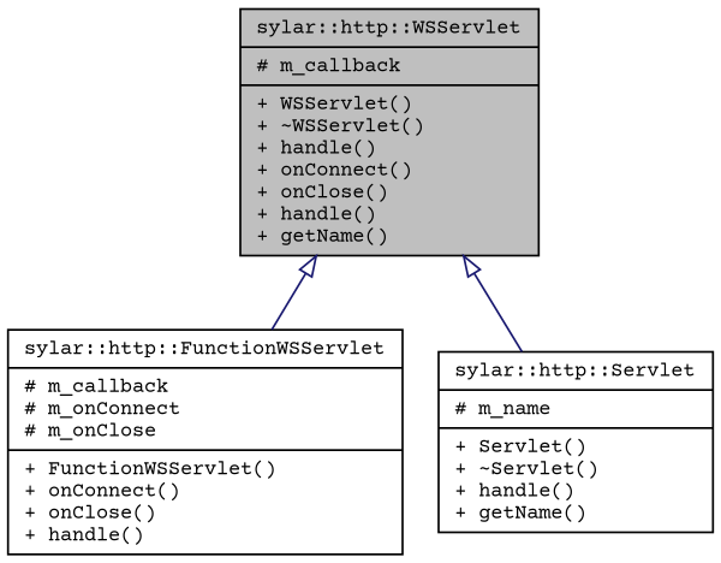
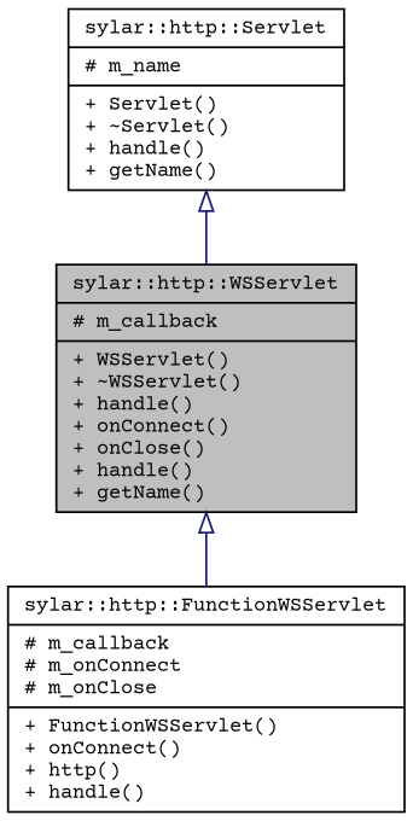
  digraph {
    fontname="Courier Prime"
    node [color=black fillcolor=white fontname="Courier Prime" fontsize=10 shape=record style=filled]
    edge [arrowtail=onormal color=midnightblue dir=back fontname="Courier Prime" fontsize=10 labelfontname=Helvetica labelfontsize=10 style=solid]
    n1 [fillcolor=grey75 fontcolor=black height=0.2 label="{sylar::http::WSServlet\n|# m_callback\l|+ WSServlet()\l+ ~WSServlet()\l+ handle()\l+ onConnect()\l+ onClose()\l+ handle()\l+ getName()\l}" width=0.4]
-   n2 [height=0.2 label="{sylar::http::FunctionWSServlet\n|# m_callback\l# m_onConnect\l# m_onClose\l|+ FunctionWSServlet()\l+ onConnect()\l+ onClose()\l+ handle()\l}" width=0.4]
+   n2 [height=0.2 label="{sylar::http::FunctionWSServlet\n|# m_callback\l# m_onConnect\l# m_onClose\l|+ FunctionWSServlet()\l+ onConnect()\l+ http()\l+ handle()\l}" width=0.4]
    n3 [height=0.2 label="{sylar::http::Servlet\n|# m_name\l|+ Servlet()\l+ ~Servlet()\l+ handle()\l+ getName()\l}" width=0.4]
    n1 -> n2
-   n1 -> n3
+   n3 -> n1
  }
